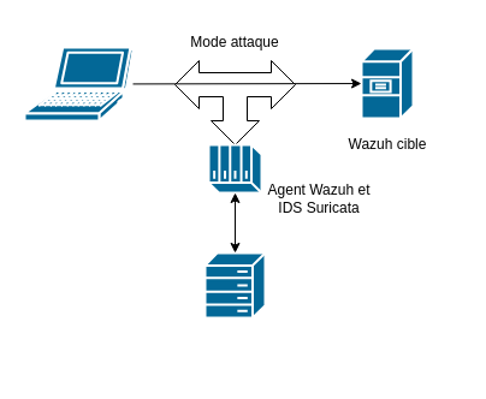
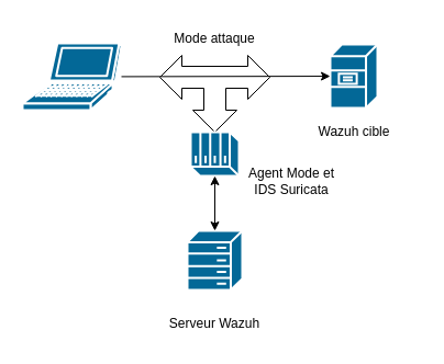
  <mxCell id="0" />
  <mxCell id="1" parent="0" />
  <mxCell id="2" value="" style="html=1;shadow=0;dashed=0;align=center;verticalAlign=middle;shape=mxgraph.arrows2.triadArrow;dy=10;dx=20;arrowHead=40;direction=west;" vertex="1" parent="1"><mxGeometry x="145" y="50" width="100" height="70" as="geometry" /></mxCell>
  <mxCell id="3" value="" style="shape=mxgraph.cisco.servers.file_server;sketch=0;html=1;pointerEvents=1;dashed=0;fillColor=#036897;strokeColor=#ffffff;strokeWidth=2;verticalLabelPosition=bottom;verticalAlign=top;align=center;outlineConnect=0;" vertex="1" parent="1"><mxGeometry x="300" y="40" width="43" height="58" as="geometry" /></mxCell>
  <mxCell id="4" value="" style="shape=mxgraph.cisco.misc.hp_mini;sketch=0;html=1;pointerEvents=1;dashed=0;fillColor=#036897;strokeColor=#ffffff;strokeWidth=2;verticalLabelPosition=bottom;verticalAlign=top;align=center;outlineConnect=0;" vertex="1" parent="1"><mxGeometry x="170" y="210" width="50" height="54" as="geometry" /></mxCell>
  <mxCell id="5" value="" style="shape=mxgraph.cisco.computers_and_peripherals.laptop;sketch=0;html=1;pointerEvents=1;dashed=0;fillColor=#036897;strokeColor=#ffffff;strokeWidth=2;verticalLabelPosition=bottom;verticalAlign=top;align=center;outlineConnect=0;" vertex="1" parent="1"><mxGeometry x="20" y="39" width="90" height="61" as="geometry" /></mxCell>
  <mxCell id="6" value="" style="endArrow=classic;html=1;rounded=0;" edge="1" parent="1" source="5" target="3"><mxGeometry width="50" height="50" relative="1" as="geometry"><mxPoint x="280" y="230" as="sourcePoint" /><mxPoint x="330" y="180" as="targetPoint" /></mxGeometry></mxCell>
- <mxCell id="7" value="Agent Wazuh et&lt;div&gt;IDS Suricata&lt;/div&gt;" style="text;html=1;align=center;verticalAlign=middle;whiteSpace=wrap;rounded=0;" vertex="1" parent="1"><mxGeometry x="200" y="150" width="130" height="30" as="geometry" /></mxCell>
+ <mxCell id="7" value="Agent Mode et&lt;div&gt;IDS Suricata&lt;/div&gt;" style="text;html=1;align=center;verticalAlign=middle;whiteSpace=wrap;rounded=0;" vertex="1" parent="1"><mxGeometry x="200" y="150" width="130" height="30" as="geometry" /></mxCell>
  <mxCell id="8" value="Wazuh cible" style="text;html=1;align=center;verticalAlign=middle;whiteSpace=wrap;rounded=0;" vertex="1" parent="1"><mxGeometry x="262" y="105" width="120" height="30" as="geometry" /></mxCell>
+ <mxCell id="9" value="Serveur Wazuh" style="text;html=1;align=center;verticalAlign=middle;whiteSpace=wrap;rounded=0;" vertex="1" parent="1"><mxGeometry x="145" y="280" width="100" height="30" as="geometry" /></mxCell>
  <mxCell id="10" value="" style="shape=mxgraph.cisco.misc.hp_mini;sketch=0;html=1;pointerEvents=1;dashed=0;fillColor=#036897;strokeColor=#ffffff;strokeWidth=2;verticalLabelPosition=bottom;verticalAlign=top;align=center;outlineConnect=0;direction=south;" vertex="1" parent="1"><mxGeometry x="173" y="120" width="44" height="40" as="geometry" /></mxCell>
  <mxCell id="11" value="" style="endArrow=classic;startArrow=classic;html=1;rounded=0;exitX=0.5;exitY=0;exitDx=0;exitDy=0;exitPerimeter=0;" edge="1" parent="1" source="4" target="10"><mxGeometry width="50" height="50" relative="1" as="geometry"><mxPoint x="280" y="220" as="sourcePoint" /><mxPoint x="330" y="170" as="targetPoint" /></mxGeometry></mxCell>
  <mxCell id="12" value="Mode attaque" style="text;html=1;align=center;verticalAlign=middle;whiteSpace=wrap;rounded=0;" vertex="1" parent="1"><mxGeometry x="140" y="20" width="110" height="30" as="geometry" /></mxCell>
